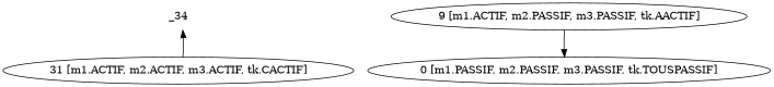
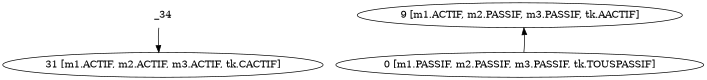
  digraph {
    n1 [label=_34 shape=none]
    n2 [label="31 [m1.ACTIF, m2.ACTIF, m3.ACTIF, tk.CACTIF]"]
    n3 [label="9 [m1.ACTIF, m2.PASSIF, m3.PASSIF, tk.AACTIF]"]
    n4 [label="0 [m1.PASSIF, m2.PASSIF, m3.PASSIF, tk.TOUSPASSIF]"]
-   n2 -> n1
-   n3 -> n4
+   n1 -> n2
+   n4 -> n3
  }
